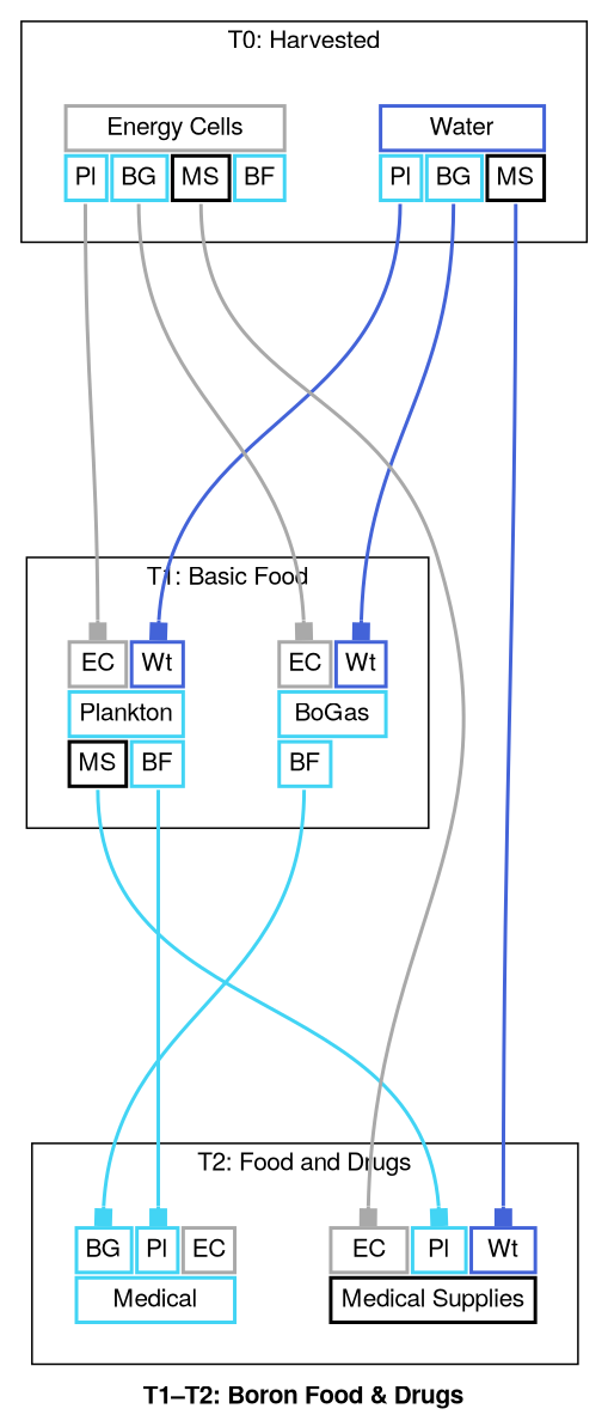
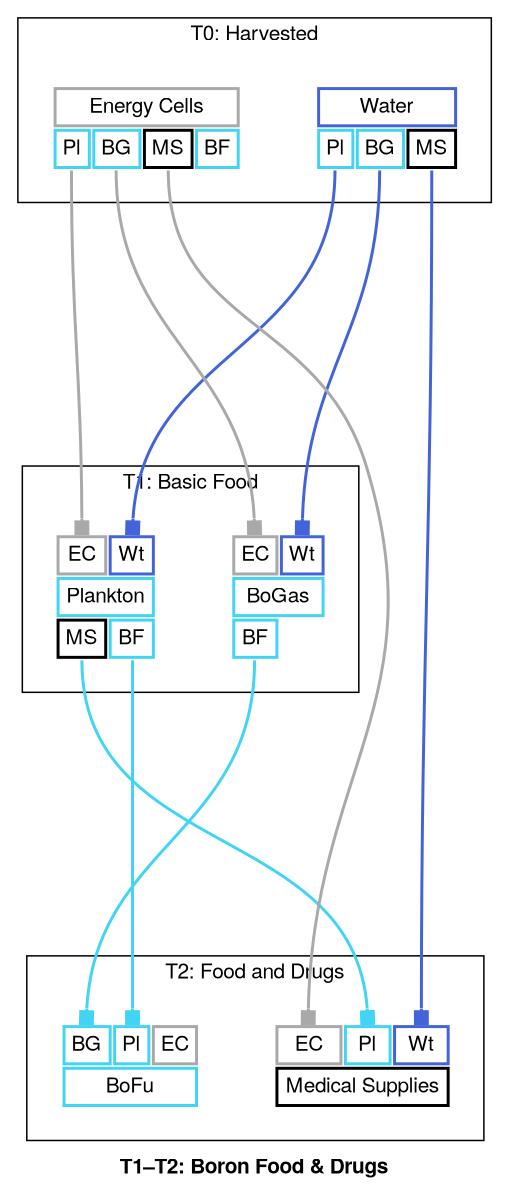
  digraph {
    compound=true
    fontname="Helvetica,Arial,sans-serif"
    label=<<b>T1–T2: Boron Food &amp; Drugs</b>>
    nodesep=0.3
    ranksep=3
    node [color=slategray1 fontname="Helvetica,Arial,sans-serif" margin=0.2 penwidth=2.0 shape=plaintext]
    edge [arrowType=normal arrowhead=box arrowsize=1.0 color="#42d4f4" fontname="Helvetica,Arial,sans-serif" headport="water:n" penwidth=2.0 tailport="medical_supplies:s" weight=0.1]
    n1 [label=<<table border="0" cellborder="2" cellpadding="4" cellspacing="1" fixedsize="false" id="plankton" port="output">        <tr>                <td align="text" bgcolor="white" color="#a9a9a9" port="energy_cells">EC</td>                <td align="text" bgcolor="white" color="#4363d8" port="water">Wt</td>            </tr>      <tr>     <td align="text" bgcolor="white" color="#42d4f4" colspan="2">Plankton</td>   </tr>        <tr>                <td align="text" bgcolor="white" color="#000000" port="medical_supplies">MS</td>                <td align="text" bgcolor="white" color="#42d4f4" port="bofu">BF</td>            </tr>    </table>>]
    n2 [label=<<table border="0" cellborder="2" cellpadding="4" cellspacing="1" fixedsize="false" id="bogas" port="output">        <tr>                <td align="text" bgcolor="white" color="#a9a9a9" port="energy_cells">EC</td>                <td align="text" bgcolor="white" color="#4363d8" port="water">Wt</td>            </tr>      <tr>     <td align="text" bgcolor="white" color="#42d4f4" colspan="2">BoGas</td>   </tr>        <tr>                <td align="text" bgcolor="white" color="#42d4f4" port="bofu">BF</td>            </tr>    </table>>]
    n3 [label=<<table border="0" cellborder="2" cellpadding="4" cellspacing="1" fixedsize="false" id="water" port="output">      <tr>     <td align="text" bgcolor="white" color="#4363d8" colspan="3">Water</td>   </tr>        <tr>                <td align="text" bgcolor="white" color="#42d4f4" port="plankton">Pl</td>                <td align="text" bgcolor="white" color="#42d4f4" port="bogas">BG</td>                <td align="text" bgcolor="white" color="#000000" port="medical_supplies">MS</td>            </tr>    </table>>]
    n4 [label=<<table border="0" cellborder="2" cellpadding="4" cellspacing="1" fixedsize="false" id="energy_cells" port="output">      <tr>     <td align="text" bgcolor="white" color="#a9a9a9" colspan="4">Energy Cells</td>   </tr>        <tr>                <td align="text" bgcolor="white" color="#42d4f4" port="plankton">Pl</td>                <td align="text" bgcolor="white" color="#42d4f4" port="bogas">BG</td>                <td align="text" bgcolor="white" color="#000000" port="medical_supplies">MS</td>                <td align="text" bgcolor="white" color="#42d4f4" port="bofu">BF</td>            </tr>    </table>>]
    n5 [label=<<table border="0" cellborder="2" cellpadding="4" cellspacing="1" fixedsize="false" id="medical_supplies" port="output">        <tr>                <td align="text" bgcolor="white" color="#a9a9a9" port="energy_cells">EC</td>                <td align="text" bgcolor="white" color="#42d4f4" port="plankton">Pl</td>                <td align="text" bgcolor="white" color="#4363d8" port="water">Wt</td>            </tr>      <tr>     <td align="text" bgcolor="white" color="#000000" colspan="3">Medical Supplies</td>   </tr>    </table>>]
-   n6 [label=<<table border="0" cellborder="2" cellpadding="4" cellspacing="1" fixedsize="false" id="bofu" port="output">        <tr>                <td align="text" bgcolor="white" color="#42d4f4" port="bogas">BG</td>                <td align="text" bgcolor="white" color="#42d4f4" port="plankton">Pl</td>                <td align="text" bgcolor="white" color="#a9a9a9" port="energy_cells">EC</td>            </tr>      <tr>     <td align="text" bgcolor="white" color="#42d4f4" colspan="3">Medical</td>   </tr>    </table>>]
+   n6 [label=<<table border="0" cellborder="2" cellpadding="4" cellspacing="1" fixedsize="false" id="bofu" port="output">        <tr>                <td align="text" bgcolor="white" color="#42d4f4" port="bogas">BG</td>                <td align="text" bgcolor="white" color="#42d4f4" port="plankton">Pl</td>                <td align="text" bgcolor="white" color="#a9a9a9" port="energy_cells">EC</td>            </tr>      <tr>     <td align="text" bgcolor="white" color="#42d4f4" colspan="3">BoFu</td>   </tr>    </table>>]
    subgraph sub_1 {
      cluster=true
      label="T1: Basic Food"
      n1
      n2
    }
    subgraph sub_2 {
      cluster=true
      label="T0: Harvested"
      n3
      n4
    }
    subgraph sub_3 {
      cluster=true
      label="T2: Food and Drugs"
      n5
      n6
    }
    n1 -> n5 [headport="plankton:n" weight=1.0]
    n1 -> n6 [headport="plankton:n" tailport="bofu:s" weight=1.0]
    n2 -> n6 [headport="bogas:n" tailport="bofu:s" weight=1.0]
    n3 -> n1 [color="#4363d8" tailport="plankton:s"]
    n3 -> n2 [color="#4363d8" tailport="bogas:s"]
    n3 -> n5 [color="#4363d8"]
    n4 -> n1 [color="#a9a9a9" headport="energy_cells:n" tailport="plankton:s"]
    n4 -> n2 [color="#a9a9a9" headport="energy_cells:n" tailport="bogas:s"]
    n4 -> n5 [color="#a9a9a9" headport="energy_cells:n"]
  }
